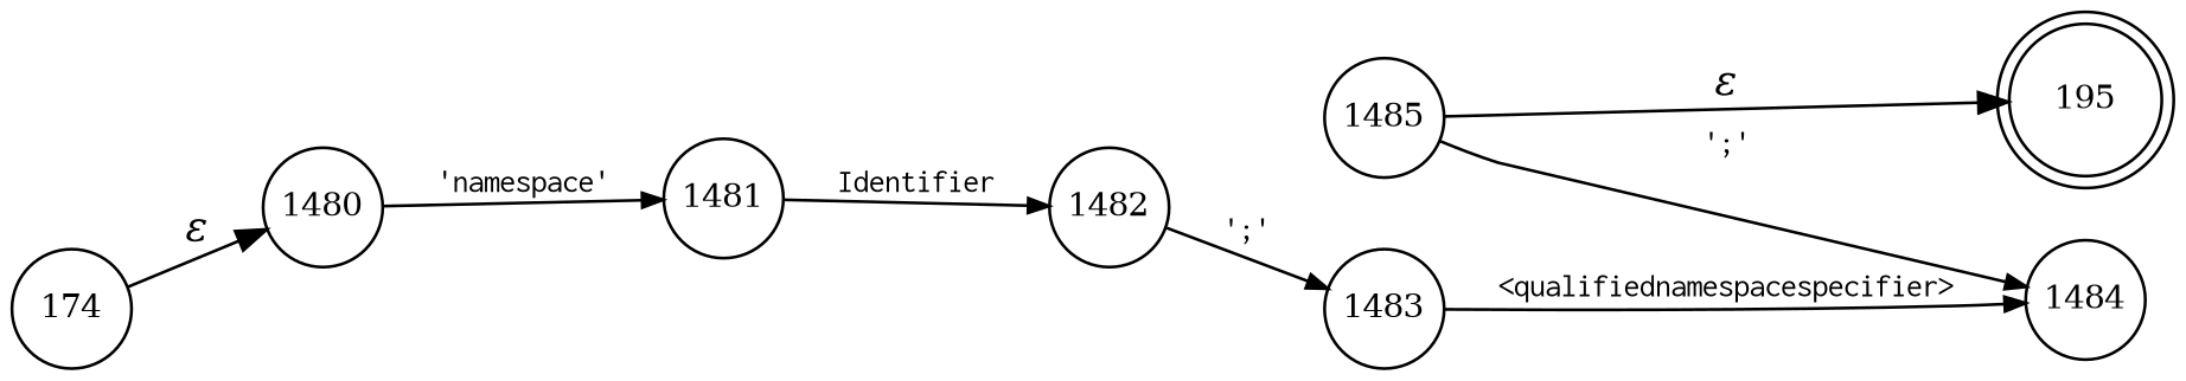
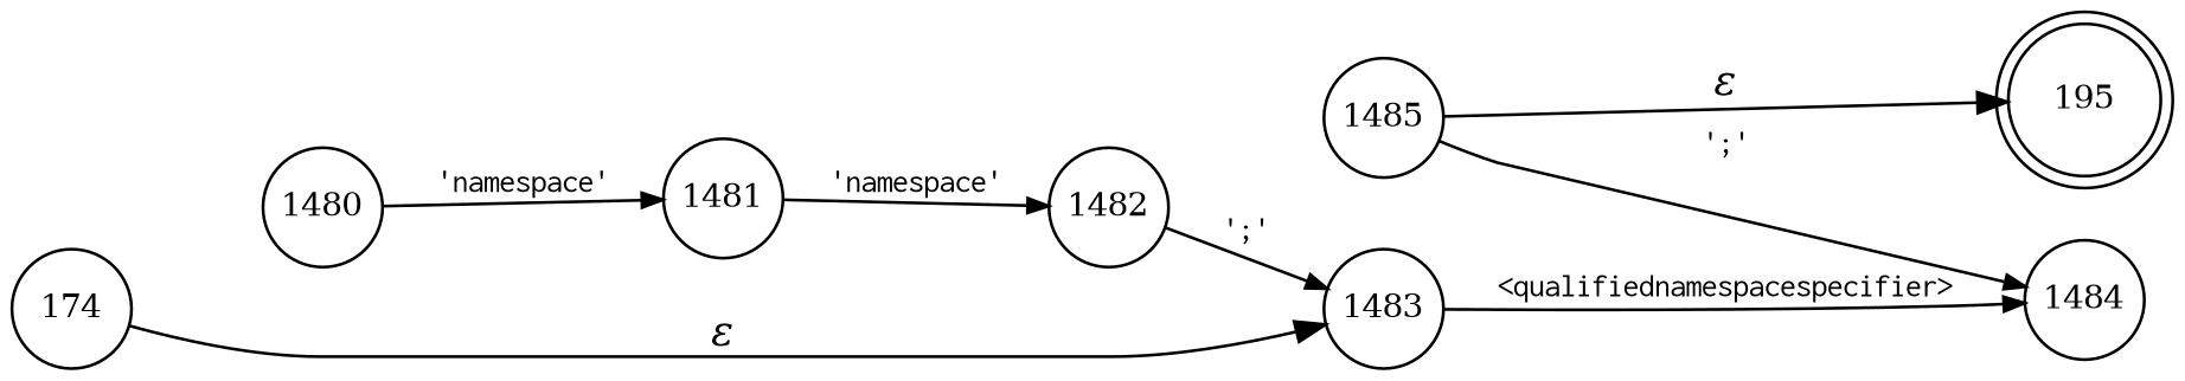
  digraph {
    rankdir=LR
    node [fixedsize=true fontsize=11 shape=circle peripheries=1]
    edge [fontname=Courier arrowhead=normal arrowsize=.7 fontsize=11]
    n1 [label=195 shape=doublecircle width=.6 peripheries=""]
    n2 [label=174 width=.55]
    n3 [label=1480 width=.55]
    n4 [label=1481 width=.55]
    n5 [label=1482 width=.55]
    n6 [label=1483 width=.55]
    n7 [label=1484 width=.55]
    n8 [label=1485 width=.55]
-   n2 -> n3 [fontname="Times-Italic" label="&epsilon;" arrowhead="" arrowsize="" fontsize=""]
+   n2 -> n6 [fontname="Times-Italic" label="&epsilon;" arrowhead="" arrowsize="" fontsize=""]
    n3 -> n4 [label="'namespace'"]
-   n4 -> n5 [label=Identifier]
+   n4 -> n5 [label="'namespace'"]
    n5 -> n6 [label="';'"]
    n6 -> n7 [label="<qualifiednamespacespecifier>"]
    n8 -> n1 [fontname="Times-Italic" label="&epsilon;" arrowhead="" arrowsize="" fontsize=""]
    n8 -> n7 [label="';'"]
  }
